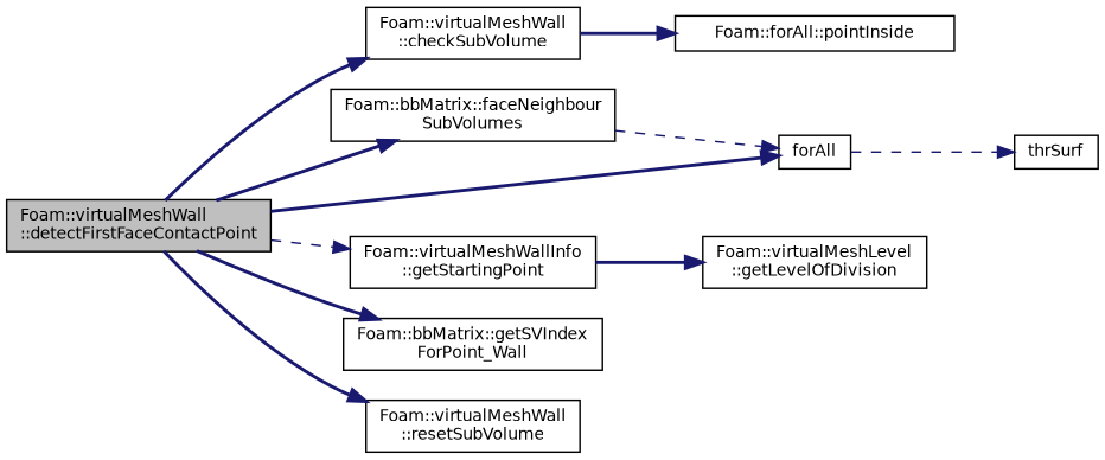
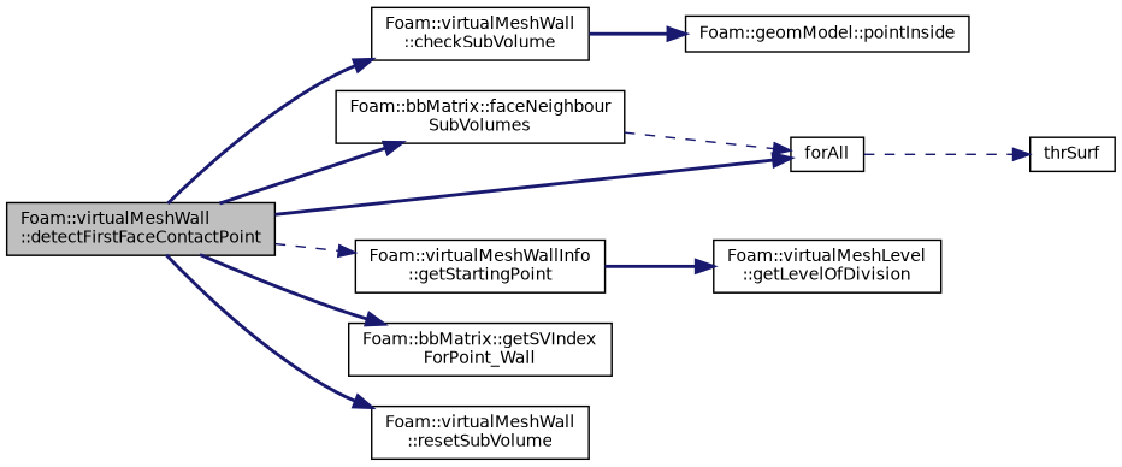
  digraph {
    rankdir=LR
    node [color=black fillcolor=white fontname=Helvetica fontsize=10 shape=record style=filled]
    edge [color=midnightblue fontname=Helvetica fontsize=10 labelfontname=Helvetica labelfontsize=10 style=bold]
    n1 [fillcolor=grey75 fontcolor=black height=0.2 label="Foam::virtualMeshWall\l::detectFirstFaceContactPoint" width=0.4]
    n2 [height=0.2 label="Foam::virtualMeshWall\l::checkSubVolume" width=0.4]
    n3 [height=0.2 label="Foam::bbMatrix::faceNeighbour\lSubVolumes" width=0.4]
    n4 [height=0.2 label=forAll width=0.4]
    n5 [height=0.2 label="Foam::virtualMeshWallInfo\l::getStartingPoint" width=0.4]
    n6 [height=0.2 label="Foam::bbMatrix::getSVIndex\lForPoint_Wall" width=0.4]
    n7 [height=0.2 label="Foam::virtualMeshWall\l::resetSubVolume" width=0.4]
-   n8 [height=0.2 label="Foam::forAll::pointInside" width=0.4]
+   n8 [height=0.2 label="Foam::geomModel::pointInside" width=0.4]
    n9 [height=0.2 label=thrSurf width=0.4]
    n10 [height=0.2 label="Foam::virtualMeshLevel\l::getLevelOfDivision" width=0.4]
    n1 -> n2
    n1 -> n3
    n1 -> n4
    n1 -> n5 [style=dashed]
    n1 -> n6
    n1 -> n7
    n2 -> n8
    n3 -> n4 [style=dashed]
    n4 -> n9 [style=dashed]
    n5 -> n10
  }
